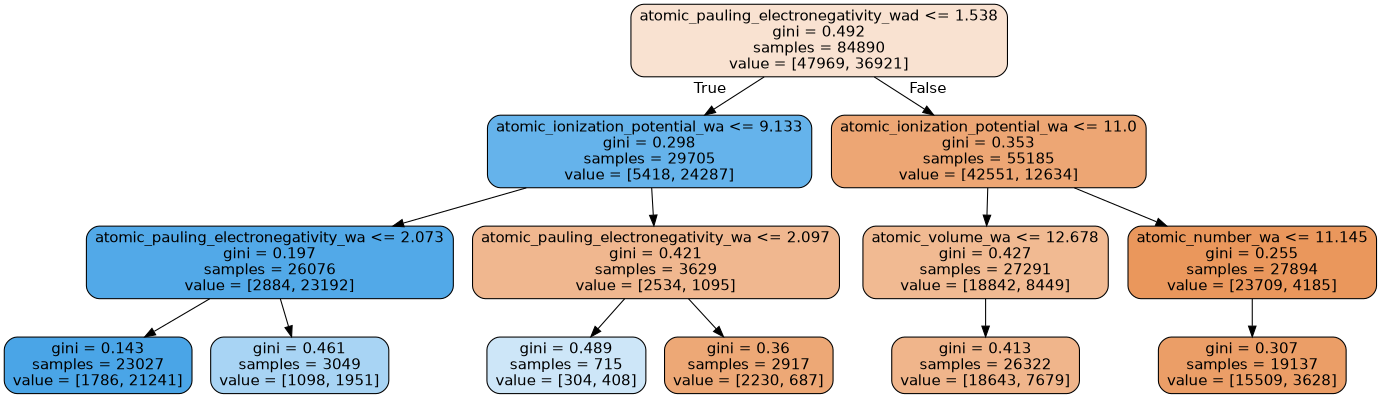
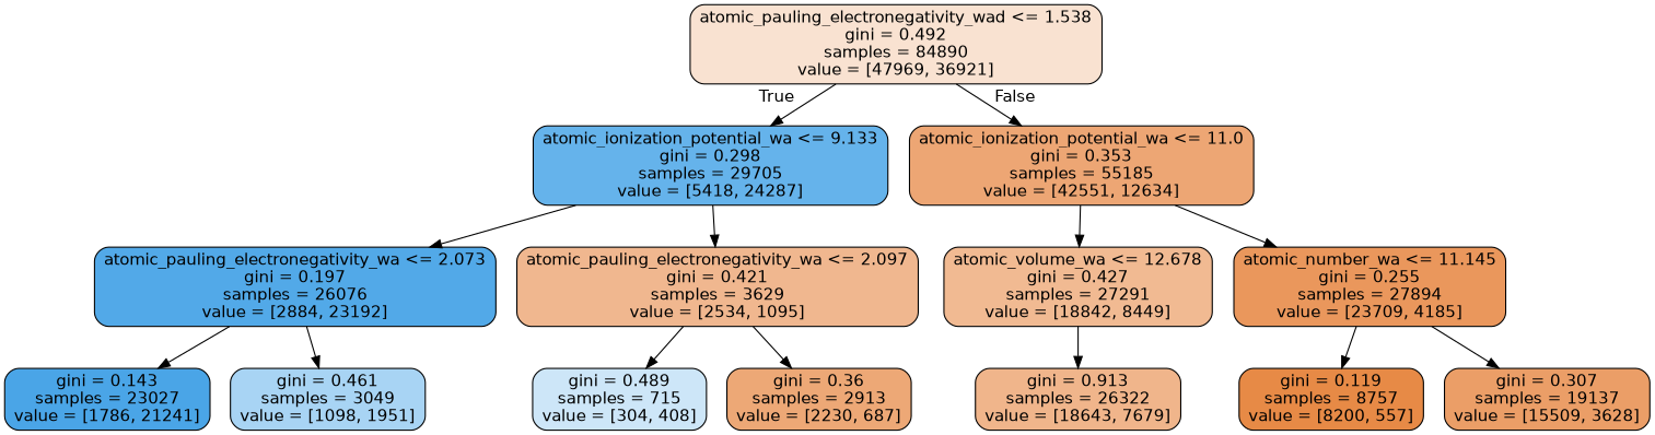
  digraph {
    node [color=black fontname=helvetica shape=box style="filled, rounded"]
    edge [fontname=helvetica]
    n1 [fillcolor="#f9e2d1" label="atomic_pauling_electronegativity_wad <= 1.538\ngini = 0.492\nsamples = 84890\nvalue = [47969, 36921]"]
    n2 [fillcolor="#65b3eb" label="atomic_ionization_potential_wa <= 9.133\ngini = 0.298\nsamples = 29705\nvalue = [5418, 24287]"]
    n3 [fillcolor="#eda674" label="atomic_ionization_potential_wa <= 11.0\ngini = 0.353\nsamples = 55185\nvalue = [42551, 12634]"]
    n4 [fillcolor="#52a9e8" label="atomic_pauling_electronegativity_wa <= 2.073\ngini = 0.197\nsamples = 26076\nvalue = [2884, 23192]"]
    n5 [fillcolor="#f0b78f" label="atomic_pauling_electronegativity_wa <= 2.097\ngini = 0.421\nsamples = 3629\nvalue = [2534, 1095]"]
    n6 [fillcolor="#f1ba92" label="atomic_volume_wa <= 12.678\ngini = 0.427\nsamples = 27291\nvalue = [18842, 8449]"]
    n7 [fillcolor="#ea975c" label="atomic_number_wa <= 11.145\ngini = 0.255\nsamples = 27894\nvalue = [23709, 4185]"]
    n8 [fillcolor="#4aa5e7" label="gini = 0.143\nsamples = 23027\nvalue = [1786, 21241]"]
    n9 [fillcolor="#a8d4f4" label="gini = 0.461\nsamples = 3049\nvalue = [1098, 1951]"]
    n10 [fillcolor="#cde6f8" label="gini = 0.489\nsamples = 715\nvalue = [304, 408]"]
-   n11 [fillcolor="#eda876" label="gini = 0.36\nsamples = 2917\nvalue = [2230, 687]"]
-   n12 [fillcolor="#f0b58b" label="gini = 0.413\nsamples = 26322\nvalue = [18643, 7679]"]
+   n11 [fillcolor="#eda876" label="gini = 0.36\nsamples = 2913\nvalue = [2230, 687]"]
+   n12 [fillcolor="#f0b58b" label="gini = 0.913\nsamples = 26322\nvalue = [18643, 7679]"]
+   n13 [fillcolor="#e78a46" label="gini = 0.119\nsamples = 8757\nvalue = [8200, 557]"]
    n14 [fillcolor="#eb9e67" label="gini = 0.307\nsamples = 19137\nvalue = [15509, 3628]"]
    n1 -> n2 [headlabel=True labelangle=45 labeldistance=2.5]
    n1 -> n3 [headlabel=False labelangle=-45 labeldistance=2.5]
    n2 -> n4
    n2 -> n5
    n3 -> n6
    n3 -> n7
    n4 -> n8
    n4 -> n9
    n5 -> n10
    n5 -> n11
    n6 -> n12
+   n7 -> n13
    n7 -> n14
  }
